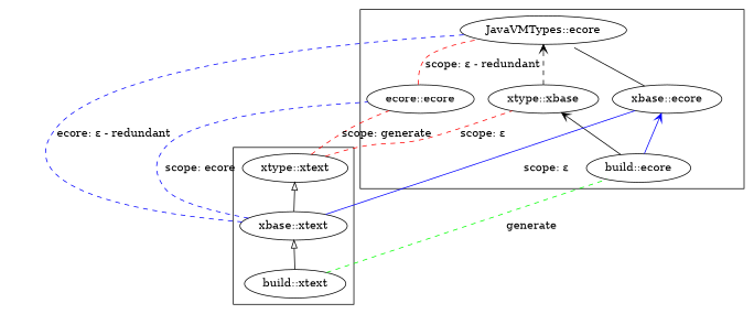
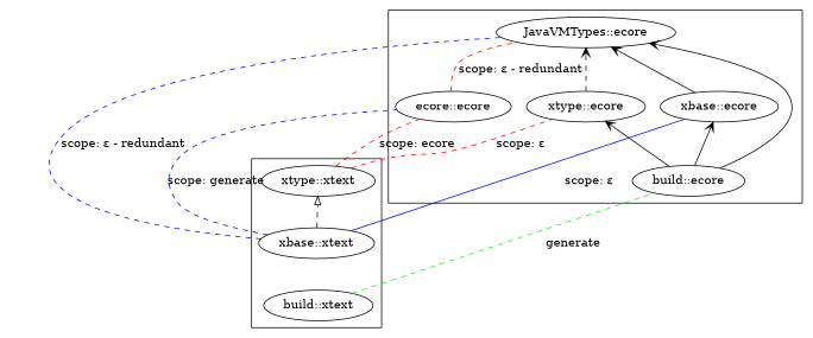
  digraph {
    rankdir=BT
    edge [arrowhead=void style=dashed]
    n1 [label="xbase::ecore"]
    n2 [label="JavaVMTypes::ecore"]
-   n3 [label="xtype::xbase"]
+   n3 [label="xtype::ecore"]
    n4 [label="ecore::ecore"]
    n5 [label="build::ecore"]
    n6 [label="xbase::xtext"]
    n7 [label="xtype::xtext"]
    n8 [label="build::xtext"]
    subgraph cluster_1 {
      n1
      n2
      n3
      n4
      n5
    }
    subgraph cluster_2 {
      n6
      n7
      n8
    }
-   n1 -> n2 [style=""]
+   n1 -> n2 [arrowhead=vee style=""]
    n3 -> n2 [arrowhead=vee]
    n4 -> n2 [arrowtail=diamond color=red label="scope: ε - redundant"]
-   n5 -> n1 [arrowhead=vee color=blue style=""]
+   n5 -> n1 [arrowhead=vee style=""]
+   n5 -> n2 [arrowhead=vee style=""]
    n5 -> n3 [arrowhead=vee style=""]
    n6 -> n1 [arrowtail=diamond color=blue label="scope: ε" style=solid]
-   n6 -> n2 [arrowtail=diamond color=blue label="ecore: ε - redundant"]
-   n6 -> n4 [arrowtail=diamond color=blue label="scope: ecore"]
-   n6 -> n7 [arrowhead=empty style=""]
+   n6 -> n2 [arrowtail=diamond color=blue label="scope: ε - redundant"]
+   n6 -> n4 [arrowtail=diamond color=blue label="scope: generate"]
+   n6 -> n7 [arrowhead=empty]
    n7 -> n3 [arrowtail=diamond color=red label="scope: ε"]
-   n7 -> n4 [arrowtail=diamond color=red label="scope: generate"]
+   n7 -> n4 [arrowtail=diamond color=red label="scope: ecore"]
    n8 -> n5 [arrowtail=diamond color=green label=generate]
-   n8 -> n6 [arrowhead=empty style=""]
  }
